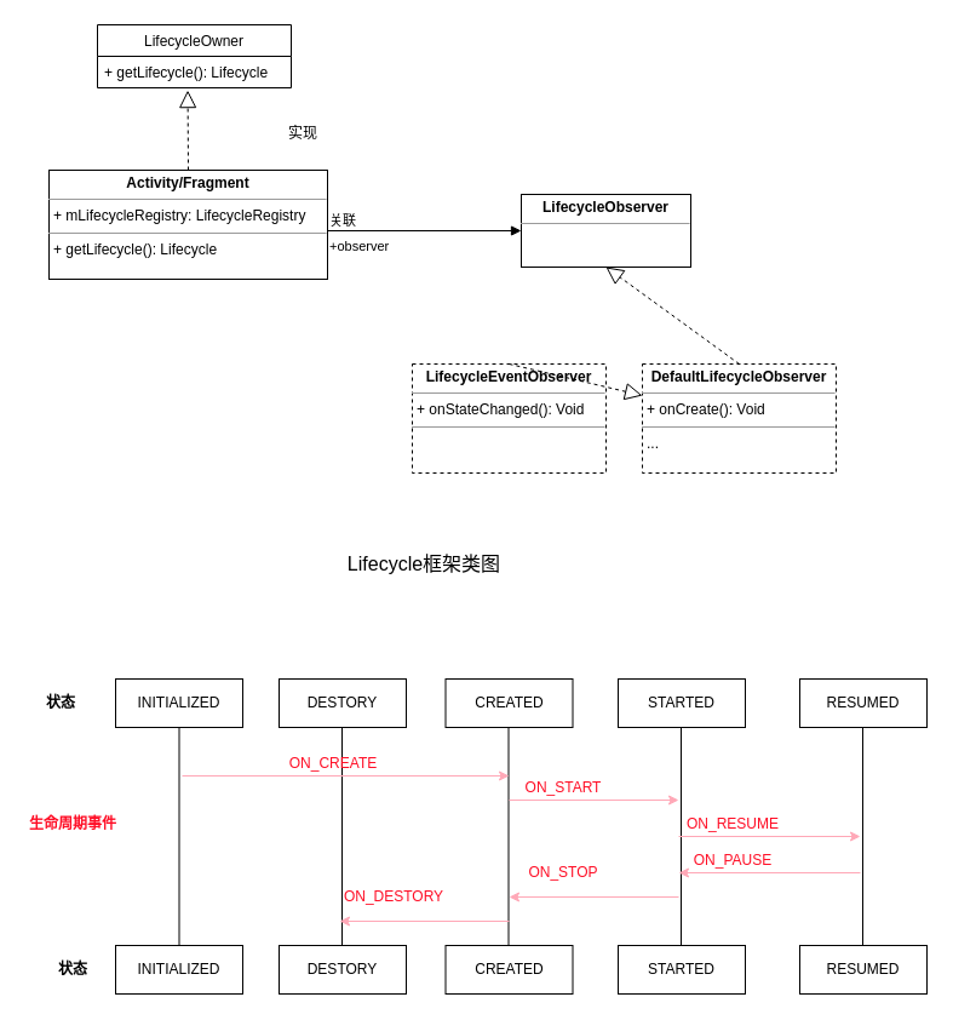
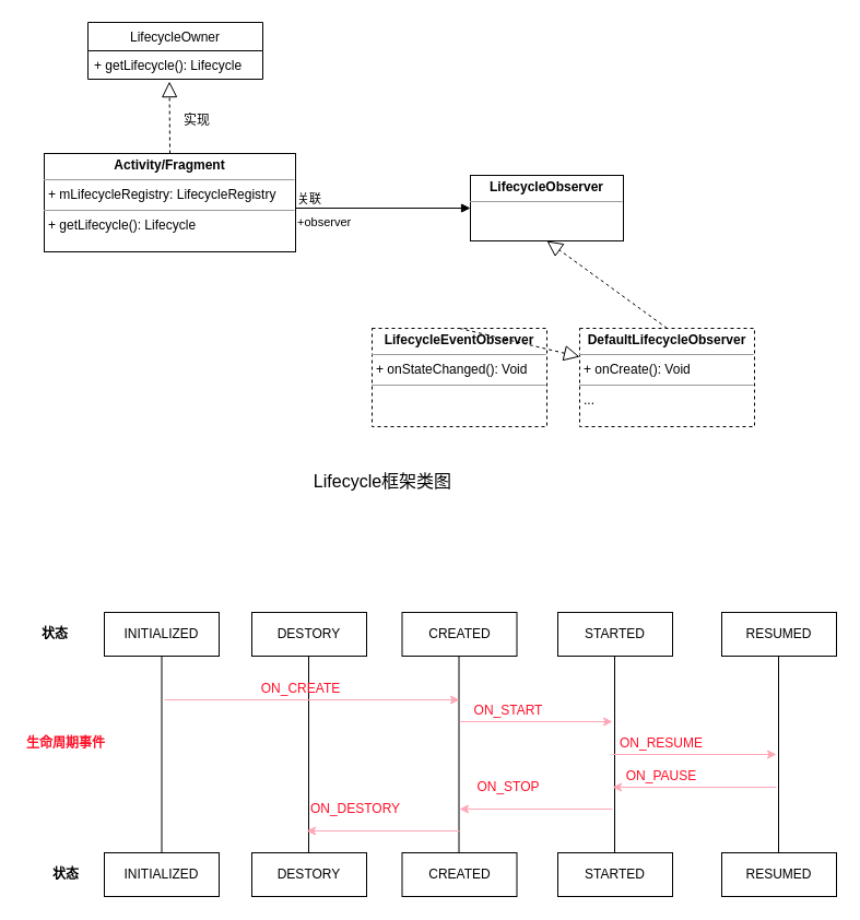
  <mxCell id="0" />
  <mxCell id="1" parent="0" />
  <mxCell id="2" value="LifecycleOwner" style="swimlane;fontStyle=0;childLayout=stackLayout;horizontal=1;startSize=26;fillColor=none;horizontalStack=0;resizeParent=1;resizeParentMax=0;resizeLast=0;collapsible=1;marginBottom=0;" parent="1" vertex="1"><mxGeometry x="80" y="20" width="160" height="52" as="geometry" /></mxCell>
  <mxCell id="3" value="+ getLifecycle(): Lifecycle" style="text;strokeColor=none;fillColor=none;align=left;verticalAlign=top;spacingLeft=4;spacingRight=4;overflow=hidden;rotatable=0;points=[[0,0.5],[1,0.5]];portConstraint=eastwest;" parent="2" vertex="1"><mxGeometry y="26" width="160" height="26" as="geometry" /></mxCell>
  <mxCell id="4" value="&lt;p style=&quot;margin: 0px ; margin-top: 4px ; text-align: center&quot;&gt;&lt;b&gt;Activity/Fragment&lt;/b&gt;&lt;/p&gt;&lt;hr size=&quot;1&quot;&gt;&lt;p style=&quot;margin: 0px ; margin-left: 4px&quot;&gt;+ mLifecycleRegistry: LifecycleRegistry&lt;/p&gt;&lt;hr size=&quot;1&quot;&gt;&lt;p style=&quot;margin: 0px ; margin-left: 4px&quot;&gt;+ getLifecycle(): Lifecycle&lt;br&gt;&lt;/p&gt;" style="verticalAlign=top;align=left;overflow=fill;fontSize=12;fontFamily=Helvetica;html=1;" parent="1" vertex="1"><mxGeometry x="40" y="140" width="230" height="90" as="geometry" /></mxCell>
  <mxCell id="5" value="" style="endArrow=block;dashed=1;endFill=0;endSize=12;html=1;entryX=0.466;entryY=1.081;entryDx=0;entryDy=0;entryPerimeter=0;exitX=0.5;exitY=0;exitDx=0;exitDy=0;" parent="1" source="4" target="3" edge="1"><mxGeometry width="160" relative="1" as="geometry"><mxPoint x="60" y="330" as="sourcePoint" /><mxPoint x="220" y="330" as="targetPoint" /></mxGeometry></mxCell>
- <mxCell id="6" value="&lt;font style=&quot;font-size: 12px&quot;&gt;实现&lt;/font&gt;" style="text;html=1;strokeColor=none;fillColor=none;align=center;verticalAlign=middle;whiteSpace=wrap;rounded=0;" parent="1" vertex="1"><mxGeometry x="230" y="100" width="40" height="20" as="geometry" /></mxCell>
+ <mxCell id="6" value="&lt;font style=&quot;font-size: 12px&quot;&gt;实现&lt;/font&gt;" style="text;html=1;strokeColor=none;fillColor=none;align=center;verticalAlign=middle;whiteSpace=wrap;rounded=0;" parent="1" vertex="1"><mxGeometry x="160" y="100" width="40" height="20" as="geometry" /></mxCell>
  <mxCell id="7" value="+observer" style="endArrow=block;endFill=1;html=1;edgeStyle=orthogonalEdgeStyle;align=left;verticalAlign=top;" parent="1" edge="1"><mxGeometry x="-1" relative="1" as="geometry"><mxPoint x="270" y="190" as="sourcePoint" /><mxPoint x="430" y="190" as="targetPoint" /></mxGeometry></mxCell>
  <mxCell id="8" value="关联" style="edgeLabel;resizable=0;html=1;align=left;verticalAlign=bottom;" parent="7" connectable="0" vertex="1"><mxGeometry x="-1" relative="1" as="geometry" /></mxCell>
  <mxCell id="9" value="&lt;p style=&quot;margin: 0px ; margin-top: 4px ; text-align: center&quot;&gt;&lt;b&gt;LifecycleObserver&lt;/b&gt;&lt;br&gt;&lt;/p&gt;&lt;hr size=&quot;1&quot;&gt;&lt;div style=&quot;height: 2px&quot;&gt;&lt;/div&gt;" style="verticalAlign=top;align=left;overflow=fill;fontSize=12;fontFamily=Helvetica;html=1;" parent="1" vertex="1"><mxGeometry x="430" y="160" width="140" height="60" as="geometry" /></mxCell>
  <mxCell id="10" value="&lt;p style=&quot;margin: 0px ; margin-top: 4px ; text-align: center&quot;&gt;&lt;b&gt;LifecycleEventObserver&lt;/b&gt;&lt;/p&gt;&lt;hr size=&quot;1&quot;&gt;&lt;p style=&quot;margin: 0px ; margin-left: 4px&quot;&gt;+ onStateChanged(): Void&lt;/p&gt;&lt;hr size=&quot;1&quot;&gt;&lt;p style=&quot;margin: 0px ; margin-left: 4px&quot;&gt;&lt;br&gt;&lt;/p&gt;" style="verticalAlign=top;align=left;overflow=fill;fontSize=12;fontFamily=Helvetica;html=1;dashed=1;" parent="1" vertex="1"><mxGeometry x="340" y="300" width="160" height="90" as="geometry" /></mxCell>
  <mxCell id="11" value="&lt;p style=&quot;margin: 0px ; margin-top: 4px ; text-align: center&quot;&gt;&lt;b&gt;DefaultLifecycleObserver&lt;/b&gt;&lt;/p&gt;&lt;hr size=&quot;1&quot;&gt;&lt;p style=&quot;margin: 0px ; margin-left: 4px&quot;&gt;+ onCreate(): Void&lt;/p&gt;&lt;hr size=&quot;1&quot;&gt;&lt;p style=&quot;margin: 0px ; margin-left: 4px&quot;&gt;...&lt;/p&gt;" style="verticalAlign=top;align=left;overflow=fill;fontSize=12;fontFamily=Helvetica;html=1;dashed=1;" parent="1" vertex="1"><mxGeometry x="530" y="300" width="160" height="90" as="geometry" /></mxCell>
  <mxCell id="12" value="" style="endArrow=block;dashed=1;endFill=0;endSize=12;html=1;exitX=0.5;exitY=0;exitDx=0;exitDy=0;" parent="1" source="10" target="11" edge="1"><mxGeometry width="160" relative="1" as="geometry"><mxPoint x="420.1" y="265.89" as="sourcePoint" /><mxPoint x="419.66" y="199.996" as="targetPoint" /></mxGeometry></mxCell>
  <mxCell id="13" value="" style="endArrow=block;dashed=1;endFill=0;endSize=12;html=1;exitX=0.5;exitY=0;exitDx=0;exitDy=0;" parent="1" source="11" edge="1"><mxGeometry width="160" relative="1" as="geometry"><mxPoint x="175" y="160" as="sourcePoint" /><mxPoint x="500" y="220" as="targetPoint" /></mxGeometry></mxCell>
- <mxCell id="14" value="&lt;font style=&quot;font-size: 16px&quot;&gt;Lifecycle框架类图&lt;/font&gt;" style="text;html=1;strokeColor=none;fillColor=none;align=center;verticalAlign=middle;whiteSpace=wrap;rounded=0;" parent="1" vertex="1"><mxGeometry x="270" y="455" width="160" height="20" as="geometry" /></mxCell>
+ <mxCell id="14" value="&lt;font style=&quot;font-size: 16px&quot;&gt;Lifecycle框架类图&lt;/font&gt;" style="text;html=1;strokeColor=none;fillColor=none;align=center;verticalAlign=middle;whiteSpace=wrap;rounded=0;" parent="1" vertex="1"><mxGeometry x="270" y="430" width="160" height="20" as="geometry" /></mxCell>
  <mxCell id="15" value="INITIALIZED" style="rounded=0;whiteSpace=wrap;html=1;" vertex="1" parent="1"><mxGeometry x="95" y="560" width="105" height="40" as="geometry" /></mxCell>
  <mxCell id="16" value="DESTORY" style="rounded=0;whiteSpace=wrap;html=1;" vertex="1" parent="1"><mxGeometry x="230" y="560" width="105" height="40" as="geometry" /></mxCell>
  <mxCell id="17" value="CREATED" style="rounded=0;whiteSpace=wrap;html=1;" vertex="1" parent="1"><mxGeometry x="367.5" y="560" width="105" height="40" as="geometry" /></mxCell>
  <mxCell id="18" value="STARTED" style="rounded=0;whiteSpace=wrap;html=1;" vertex="1" parent="1"><mxGeometry x="510" y="560" width="105" height="40" as="geometry" /></mxCell>
  <mxCell id="19" value="RESUMED" style="rounded=0;whiteSpace=wrap;html=1;" vertex="1" parent="1"><mxGeometry x="660" y="560" width="105" height="40" as="geometry" /></mxCell>
  <mxCell id="20" value="INITIALIZED" style="rounded=0;whiteSpace=wrap;html=1;" vertex="1" parent="1"><mxGeometry x="95" y="780" width="105" height="40" as="geometry" /></mxCell>
  <mxCell id="21" value="DESTORY" style="rounded=0;whiteSpace=wrap;html=1;" vertex="1" parent="1"><mxGeometry x="230" y="780" width="105" height="40" as="geometry" /></mxCell>
  <mxCell id="22" value="CREATED" style="rounded=0;whiteSpace=wrap;html=1;" vertex="1" parent="1"><mxGeometry x="367.5" y="780" width="105" height="40" as="geometry" /></mxCell>
  <mxCell id="23" value="STARTED" style="rounded=0;whiteSpace=wrap;html=1;" vertex="1" parent="1"><mxGeometry x="510" y="780" width="105" height="40" as="geometry" /></mxCell>
  <mxCell id="24" value="RESUMED" style="rounded=0;whiteSpace=wrap;html=1;" vertex="1" parent="1"><mxGeometry x="660" y="780" width="105" height="40" as="geometry" /></mxCell>
  <mxCell id="25" value="" style="endArrow=none;html=1;entryX=0.5;entryY=1;entryDx=0;entryDy=0;exitX=0.5;exitY=0;exitDx=0;exitDy=0;" edge="1" parent="1" source="20" target="15"><mxGeometry width="50" height="50" relative="1" as="geometry"><mxPoint x="120" y="670" as="sourcePoint" /><mxPoint x="170" y="620" as="targetPoint" /></mxGeometry></mxCell>
  <mxCell id="26" value="" style="endArrow=none;html=1;entryX=0.5;entryY=1;entryDx=0;entryDy=0;exitX=0.5;exitY=0;exitDx=0;exitDy=0;" edge="1" parent="1"><mxGeometry width="50" height="50" relative="1" as="geometry"><mxPoint x="282" y="780" as="sourcePoint" /><mxPoint x="282" y="600" as="targetPoint" /></mxGeometry></mxCell>
  <mxCell id="27" value="" style="endArrow=none;html=1;entryX=0.5;entryY=1;entryDx=0;entryDy=0;exitX=0.5;exitY=0;exitDx=0;exitDy=0;" edge="1" parent="1"><mxGeometry width="50" height="50" relative="1" as="geometry"><mxPoint x="419.5" y="780" as="sourcePoint" /><mxPoint x="419.5" y="600" as="targetPoint" /></mxGeometry></mxCell>
  <mxCell id="28" value="" style="endArrow=none;html=1;entryX=0.5;entryY=1;entryDx=0;entryDy=0;exitX=0.5;exitY=0;exitDx=0;exitDy=0;" edge="1" parent="1"><mxGeometry width="50" height="50" relative="1" as="geometry"><mxPoint x="562" y="780" as="sourcePoint" /><mxPoint x="562" y="600" as="targetPoint" /></mxGeometry></mxCell>
  <mxCell id="29" value="" style="endArrow=none;html=1;entryX=0.5;entryY=1;entryDx=0;entryDy=0;exitX=0.5;exitY=0;exitDx=0;exitDy=0;" edge="1" parent="1"><mxGeometry width="50" height="50" relative="1" as="geometry"><mxPoint x="712" y="780" as="sourcePoint" /><mxPoint x="712" y="600" as="targetPoint" /></mxGeometry></mxCell>
  <mxCell id="30" value="" style="endArrow=classic;html=1;strokeColor=#FFA8B7;" edge="1" parent="1"><mxGeometry width="50" height="50" relative="1" as="geometry"><mxPoint x="150" y="640" as="sourcePoint" /><mxPoint x="420" y="640" as="targetPoint" /></mxGeometry></mxCell>
  <mxCell id="31" value="" style="endArrow=classic;html=1;strokeColor=#FFA8B7;" edge="1" parent="1"><mxGeometry width="50" height="50" relative="1" as="geometry"><mxPoint x="420" y="660" as="sourcePoint" /><mxPoint x="560" y="660" as="targetPoint" /></mxGeometry></mxCell>
  <mxCell id="32" value="" style="endArrow=classic;html=1;strokeColor=#FFA8B7;" edge="1" parent="1"><mxGeometry width="50" height="50" relative="1" as="geometry"><mxPoint x="560" y="690" as="sourcePoint" /><mxPoint x="710" y="690" as="targetPoint" /></mxGeometry></mxCell>
  <mxCell id="33" value="" style="endArrow=classic;html=1;strokeColor=#FFA8B7;" edge="1" parent="1"><mxGeometry width="50" height="50" relative="1" as="geometry"><mxPoint x="710" y="720" as="sourcePoint" /><mxPoint x="560" y="720" as="targetPoint" /></mxGeometry></mxCell>
  <mxCell id="34" value="" style="endArrow=classic;html=1;strokeColor=#FFA8B7;" edge="1" parent="1"><mxGeometry width="50" height="50" relative="1" as="geometry"><mxPoint x="560" y="740" as="sourcePoint" /><mxPoint x="420" y="740" as="targetPoint" /></mxGeometry></mxCell>
  <mxCell id="35" value="" style="endArrow=classic;html=1;strokeColor=#FFA8B7;" edge="1" parent="1"><mxGeometry width="50" height="50" relative="1" as="geometry"><mxPoint x="420" y="760" as="sourcePoint" /><mxPoint x="280" y="760" as="targetPoint" /></mxGeometry></mxCell>
  <mxCell id="36" value="&lt;b&gt;状态&lt;/b&gt;" style="text;html=1;strokeColor=none;fillColor=none;align=center;verticalAlign=middle;whiteSpace=wrap;rounded=0;" vertex="1" parent="1"><mxGeometry x="30" y="570" width="40" height="20" as="geometry" /></mxCell>
  <mxCell id="37" value="&lt;b&gt;状态&lt;/b&gt;" style="text;html=1;strokeColor=none;fillColor=none;align=center;verticalAlign=middle;whiteSpace=wrap;rounded=0;" vertex="1" parent="1"><mxGeometry x="40" y="790" width="40" height="20" as="geometry" /></mxCell>
  <mxCell id="38" value="&lt;b&gt;&lt;font color=&quot;#ff0d25&quot;&gt;生命周期事件&lt;/font&gt;&lt;/b&gt;" style="text;html=1;strokeColor=none;fillColor=none;align=center;verticalAlign=middle;whiteSpace=wrap;rounded=0;" vertex="1" parent="1"><mxGeometry x="20" y="670" width="80" height="20" as="geometry" /></mxCell>
  <mxCell id="39" value="&lt;font color=&quot;#ff0d25&quot;&gt;ON_CREATE&lt;/font&gt;" style="text;html=1;strokeColor=none;fillColor=none;align=center;verticalAlign=middle;whiteSpace=wrap;rounded=0;" vertex="1" parent="1"><mxGeometry x="240" y="620" width="70" height="20" as="geometry" /></mxCell>
  <mxCell id="40" value="&lt;font color=&quot;#ff0d25&quot;&gt;ON_START&lt;/font&gt;" style="text;html=1;strokeColor=none;fillColor=none;align=center;verticalAlign=middle;whiteSpace=wrap;rounded=0;" vertex="1" parent="1"><mxGeometry x="430" y="640" width="70" height="20" as="geometry" /></mxCell>
  <mxCell id="41" value="&lt;font color=&quot;#ff0d25&quot;&gt;ON_RESUME&lt;/font&gt;" style="text;html=1;strokeColor=none;fillColor=none;align=center;verticalAlign=middle;whiteSpace=wrap;rounded=0;" vertex="1" parent="1"><mxGeometry x="570" y="670" width="70" height="20" as="geometry" /></mxCell>
  <mxCell id="42" value="&lt;font color=&quot;#ff0d25&quot;&gt;ON_PAUSE&lt;/font&gt;" style="text;html=1;strokeColor=none;fillColor=none;align=center;verticalAlign=middle;whiteSpace=wrap;rounded=0;" vertex="1" parent="1"><mxGeometry x="570" y="700" width="70" height="20" as="geometry" /></mxCell>
  <mxCell id="43" value="&lt;font color=&quot;#ff0d25&quot;&gt;ON_STOP&lt;/font&gt;" style="text;html=1;strokeColor=none;fillColor=none;align=center;verticalAlign=middle;whiteSpace=wrap;rounded=0;" vertex="1" parent="1"><mxGeometry x="430" y="710" width="70" height="20" as="geometry" /></mxCell>
  <mxCell id="44" value="&lt;font color=&quot;#ff0d25&quot;&gt;ON_DESTORY&lt;/font&gt;" style="text;html=1;strokeColor=none;fillColor=none;align=center;verticalAlign=middle;whiteSpace=wrap;rounded=0;" vertex="1" parent="1"><mxGeometry x="290" y="730" width="70" height="20" as="geometry" /></mxCell>
